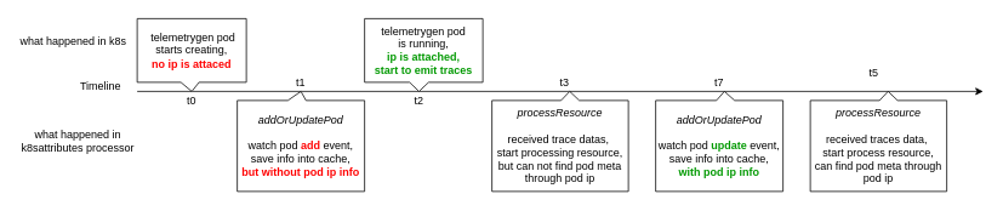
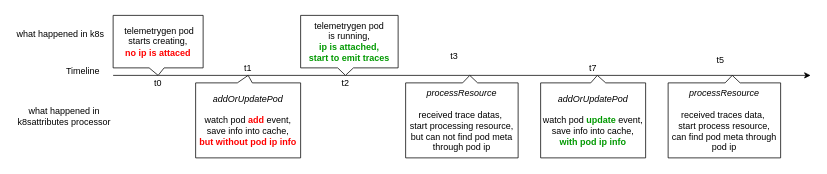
  <mxCell id="0" />
  <mxCell id="1" parent="0" />
  <mxCell id="2" value="" style="endArrow=classic;html=1;rounded=0;" edge="1" parent="1"><mxGeometry width="50" height="50" relative="1" as="geometry"><mxPoint x="150" y="100" as="sourcePoint" /><mxPoint x="1080" y="100" as="targetPoint" /></mxGeometry></mxCell>
  <mxCell id="3" value="Timeline" style="text;html=1;strokeColor=none;fillColor=none;align=center;verticalAlign=middle;whiteSpace=wrap;rounded=0;" vertex="1" parent="1"><mxGeometry x="80" y="80" width="60" height="30" as="geometry" /></mxCell>
  <mxCell id="4" value="&amp;nbsp;telemetrygen pod starts creating, &lt;br&gt;&lt;font color=&quot;#ff0000&quot;&gt;&lt;b&gt;no ip is attaced&lt;/b&gt;&lt;/font&gt;" style="shape=callout;whiteSpace=wrap;html=1;perimeter=calloutPerimeter;size=10;position=0.4;base=20;" vertex="1" parent="1"><mxGeometry x="150" y="20" width="120" height="80" as="geometry" /></mxCell>
  <mxCell id="5" value="t0" style="text;html=1;strokeColor=none;fillColor=none;align=center;verticalAlign=middle;whiteSpace=wrap;rounded=0;" vertex="1" parent="1"><mxGeometry x="180" y="100" width="60" height="20" as="geometry" /></mxCell>
  <mxCell id="6" value="&lt;i&gt;addOrUpdatePod&lt;/i&gt;&lt;br&gt;&lt;br&gt;watch pod &lt;b&gt;&lt;font color=&quot;#ff0000&quot;&gt;add&lt;/font&gt;&lt;/b&gt; event, save info into cache, &lt;br&gt;&lt;b&gt;&lt;font color=&quot;#ff0000&quot;&gt;but without pod ip info&lt;/font&gt;&lt;/b&gt;" style="shape=callout;whiteSpace=wrap;html=1;perimeter=calloutPerimeter;size=10;position=0.46;base=20;direction=west;" vertex="1" parent="1"><mxGeometry x="260" y="100" width="140" height="110" as="geometry" /></mxCell>
  <mxCell id="7" value="t1" style="text;html=1;strokeColor=none;fillColor=none;align=center;verticalAlign=middle;whiteSpace=wrap;rounded=0;" vertex="1" parent="1"><mxGeometry x="300" y="80" width="60" height="20" as="geometry" /></mxCell>
  <mxCell id="8" value="what happened in k8s" style="text;html=1;strokeColor=none;fillColor=none;align=center;verticalAlign=middle;whiteSpace=wrap;rounded=0;" vertex="1" parent="1"><mxGeometry x="20" y="30" width="120" height="30" as="geometry" /></mxCell>
  <mxCell id="9" value="what happened in k8sattributes processor" style="text;html=1;strokeColor=none;fillColor=none;align=center;verticalAlign=middle;whiteSpace=wrap;rounded=0;" vertex="1" parent="1"><mxGeometry x="20" y="140" width="130" height="30" as="geometry" /></mxCell>
  <mxCell id="10" value="telemetrygen pod &lt;br&gt;is running,&lt;br&gt;&lt;font color=&quot;#009900&quot;&gt;&lt;b&gt;ip is attached,&lt;br&gt;start to emit traces&lt;/b&gt;&lt;/font&gt;" style="shape=callout;whiteSpace=wrap;html=1;perimeter=calloutPerimeter;size=10;position=0.38;base=21;position2=0.46;" vertex="1" parent="1"><mxGeometry x="400" y="20" width="130" height="80" as="geometry" /></mxCell>
  <mxCell id="11" value="t2" style="text;html=1;strokeColor=none;fillColor=none;align=center;verticalAlign=middle;whiteSpace=wrap;rounded=0;" vertex="1" parent="1"><mxGeometry x="430" y="100" width="60" height="20" as="geometry" /></mxCell>
  <mxCell id="12" value="&lt;i&gt;processResource&lt;/i&gt;&lt;br&gt;&lt;br&gt;received trace datas,&amp;nbsp;&lt;br&gt;start processing resource,&lt;br&gt;but can not find pod meta through pod ip" style="shape=callout;whiteSpace=wrap;html=1;perimeter=calloutPerimeter;size=10;position=0.36;base=20;direction=west;position2=0.43;" vertex="1" parent="1"><mxGeometry x="540" y="100" width="150" height="110" as="geometry" /></mxCell>
- <mxCell id="13" value="t3" style="text;html=1;strokeColor=none;fillColor=none;align=center;verticalAlign=middle;whiteSpace=wrap;rounded=0;" vertex="1" parent="1"><mxGeometry x="590" y="80" width="60" height="20" as="geometry" /></mxCell>
+ <mxCell id="13" value="t3" style="text;html=1;strokeColor=none;fillColor=none;align=center;verticalAlign=middle;whiteSpace=wrap;rounded=0;" vertex="1" parent="1"><mxGeometry x="575" y="65" width="60" height="20" as="geometry" /></mxCell>
  <mxCell id="14" value="&lt;i&gt;addOrUpdatePod&lt;/i&gt;&lt;br&gt;&lt;br&gt;watch pod &lt;b&gt;&lt;font color=&quot;#009900&quot;&gt;update&lt;/font&gt;&lt;/b&gt; event, &lt;br&gt;save info into cache,&lt;br style=&quot;border-color: var(--border-color);&quot;&gt;&lt;font color=&quot;#009900&quot;&gt;&lt;b&gt;with pod ip info&lt;/b&gt;&lt;/font&gt;" style="shape=callout;whiteSpace=wrap;html=1;perimeter=calloutPerimeter;size=10;position=0.38;base=20;direction=west;position2=0.46;" vertex="1" parent="1"><mxGeometry x="720" y="100" width="140" height="110" as="geometry" /></mxCell>
  <mxCell id="15" value="t7" style="text;html=1;strokeColor=none;fillColor=none;align=center;verticalAlign=middle;whiteSpace=wrap;rounded=0;" vertex="1" parent="1"><mxGeometry x="760" y="80" width="60" height="20" as="geometry" /></mxCell>
  <mxCell id="16" value="&lt;i style=&quot;border-color: var(--border-color);&quot;&gt;processResource&lt;br&gt;&lt;/i&gt;&lt;br&gt;received traces data,&amp;nbsp;&lt;br&gt;start process resource,&lt;br&gt;can find pod meta through pod ip" style="shape=callout;whiteSpace=wrap;html=1;perimeter=calloutPerimeter;size=10;position=0.36;base=20;direction=west;position2=0.43;" vertex="1" parent="1"><mxGeometry x="890" y="100" width="150" height="110" as="geometry" /></mxCell>
  <mxCell id="17" value="t5" style="text;html=1;strokeColor=none;fillColor=none;align=center;verticalAlign=middle;whiteSpace=wrap;rounded=0;" vertex="1" parent="1"><mxGeometry x="930" y="70" width="60" height="20" as="geometry" /></mxCell>
